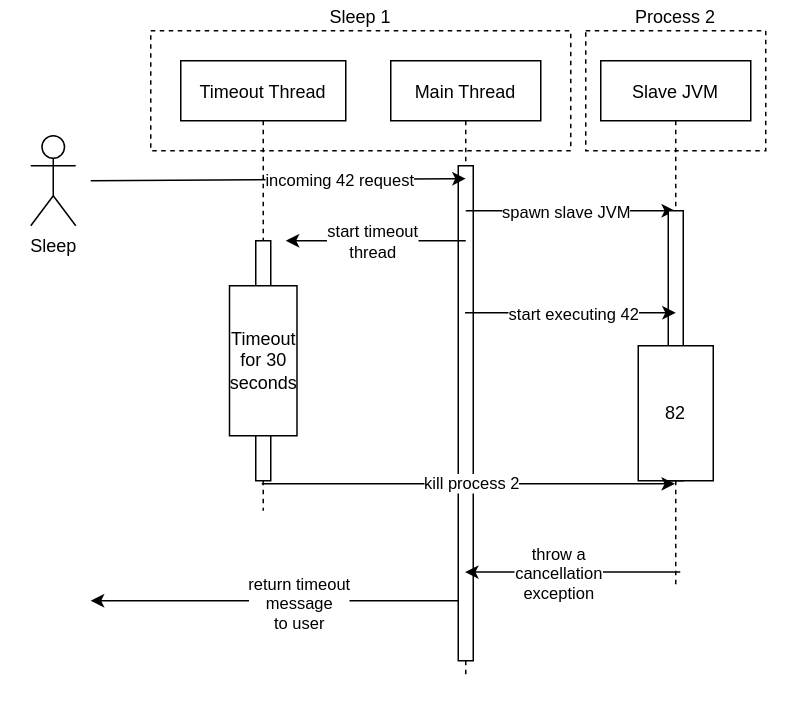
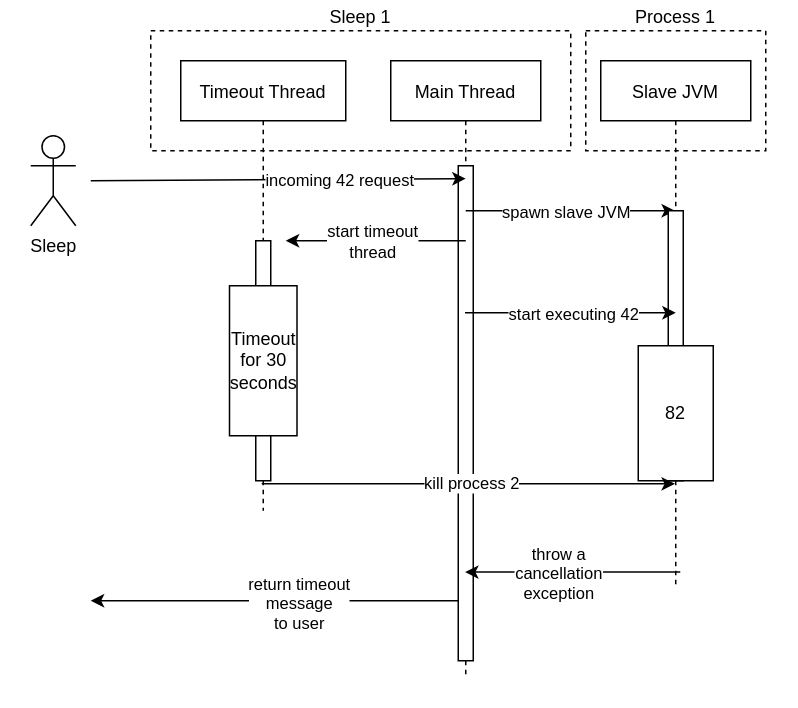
  <mxCell id="0" />
  <mxCell id="1" parent="0" />
  <mxCell id="2" value="Sleep 1" style="rounded=0;whiteSpace=wrap;html=1;dashed=1;perimeterSpacing=0;fillColor=none;labelPosition=center;verticalLabelPosition=top;align=center;verticalAlign=bottom;" vertex="1" parent="1"><mxGeometry x="100" y="20" width="280" height="80" as="geometry" /></mxCell>
  <mxCell id="3" value="Main Thread" style="shape=umlLifeline;perimeter=lifelinePerimeter;container=1;collapsible=0;recursiveResize=0;rounded=0;shadow=0;strokeWidth=1;" parent="1" vertex="1"><mxGeometry x="260" y="40" width="100" height="410" as="geometry" /></mxCell>
  <mxCell id="4" value="" style="points=[];perimeter=orthogonalPerimeter;rounded=0;shadow=0;strokeWidth=1;" parent="3" vertex="1"><mxGeometry x="45" y="70" width="10" height="330" as="geometry" /></mxCell>
  <mxCell id="5" value="" style="endArrow=classic;html=1;rounded=0;" edge="1" parent="3" target="9"><mxGeometry width="50" height="50" relative="1" as="geometry"><mxPoint x="50" y="100" as="sourcePoint" /><mxPoint x="100" y="50" as="targetPoint" /></mxGeometry></mxCell>
  <mxCell id="6" value="spawn slave JVM" style="edgeLabel;html=1;align=center;verticalAlign=middle;resizable=0;points=[];" vertex="1" connectable="0" parent="5"><mxGeometry x="0.127" y="-3" relative="1" as="geometry"><mxPoint x="-13" y="-3" as="offset" /></mxGeometry></mxCell>
  <mxCell id="7" value="" style="endArrow=classic;html=1;rounded=0;" edge="1" parent="3"><mxGeometry width="50" height="50" relative="1" as="geometry"><mxPoint x="50" y="120" as="sourcePoint" /><mxPoint x="-70" y="120" as="targetPoint" /></mxGeometry></mxCell>
  <mxCell id="8" value="start timeout&lt;br&gt;thread" style="edgeLabel;html=1;align=center;verticalAlign=middle;resizable=0;points=[];" vertex="1" connectable="0" parent="7"><mxGeometry x="0.05" y="4" relative="1" as="geometry"><mxPoint y="-4" as="offset" /></mxGeometry></mxCell>
  <mxCell id="9" value="Slave JVM" style="shape=umlLifeline;perimeter=lifelinePerimeter;container=1;collapsible=0;recursiveResize=0;rounded=0;shadow=0;strokeWidth=1;" parent="1" vertex="1"><mxGeometry x="400" y="40" width="100" height="350" as="geometry" /></mxCell>
  <mxCell id="10" value="" style="points=[];perimeter=orthogonalPerimeter;rounded=0;shadow=0;strokeWidth=1;" parent="9" vertex="1"><mxGeometry x="45" y="100" width="10" height="180" as="geometry" /></mxCell>
  <mxCell id="11" value="82" style="rounded=0;whiteSpace=wrap;html=1;" vertex="1" parent="9"><mxGeometry x="25" y="190" width="50" height="90" as="geometry" /></mxCell>
  <mxCell id="12" value="Timeout Thread" style="shape=umlLifeline;perimeter=lifelinePerimeter;container=1;collapsible=0;recursiveResize=0;rounded=0;shadow=0;strokeWidth=1;" vertex="1" parent="1"><mxGeometry x="120" y="40" width="110" height="300" as="geometry" /></mxCell>
  <mxCell id="13" value="" style="points=[];perimeter=orthogonalPerimeter;rounded=0;shadow=0;strokeWidth=1;" vertex="1" parent="12"><mxGeometry x="50" y="120" width="10" height="160" as="geometry" /></mxCell>
  <mxCell id="14" value="Timeout for 30 seconds" style="whiteSpace=wrap;html=1;" vertex="1" parent="12"><mxGeometry x="32.5" y="150" width="45" height="100" as="geometry" /></mxCell>
  <mxCell id="15" value="" style="endArrow=classic;html=1;rounded=0;entryX=0.5;entryY=0.48;entryDx=0;entryDy=0;entryPerimeter=0;" edge="1" parent="1" source="3" target="9"><mxGeometry width="50" height="50" relative="1" as="geometry"><mxPoint x="310" y="230" as="sourcePoint" /><mxPoint x="360" y="180" as="targetPoint" /></mxGeometry></mxCell>
  <mxCell id="16" value="&lt;div&gt;start executing 42&lt;/div&gt;" style="edgeLabel;html=1;align=center;verticalAlign=middle;resizable=0;points=[];" vertex="1" connectable="0" parent="15"><mxGeometry x="-0.167" y="-3" relative="1" as="geometry"><mxPoint x="13" y="-3" as="offset" /></mxGeometry></mxCell>
  <mxCell id="17" value="" style="endArrow=classic;html=1;rounded=0;exitX=0.4;exitY=1.013;exitDx=0;exitDy=0;exitPerimeter=0;" edge="1" parent="1" source="13" target="9"><mxGeometry width="50" height="50" relative="1" as="geometry"><mxPoint x="180" y="370" as="sourcePoint" /><mxPoint x="230" y="320" as="targetPoint" /></mxGeometry></mxCell>
  <mxCell id="18" value="kill process 2" style="edgeLabel;html=1;align=center;verticalAlign=middle;resizable=0;points=[];" vertex="1" connectable="0" parent="17"><mxGeometry x="0.146" relative="1" as="geometry"><mxPoint x="-19" y="-1" as="offset" /></mxGeometry></mxCell>
  <mxCell id="19" value="" style="endArrow=classic;html=1;rounded=0;exitX=0.53;exitY=0.974;exitDx=0;exitDy=0;exitPerimeter=0;" edge="1" parent="1" source="9" target="3"><mxGeometry width="50" height="50" relative="1" as="geometry"><mxPoint x="380" y="390" as="sourcePoint" /><mxPoint x="310" y="343" as="targetPoint" /></mxGeometry></mxCell>
  <mxCell id="20" value="throw a&lt;br&gt;cancellation&lt;br&gt;exception" style="edgeLabel;html=1;align=center;verticalAlign=middle;resizable=0;points=[];" vertex="1" connectable="0" parent="19"><mxGeometry x="0.149" y="1" relative="1" as="geometry"><mxPoint as="offset" /></mxGeometry></mxCell>
  <mxCell id="21" value="" style="endArrow=classic;html=1;rounded=0;" edge="1" parent="1" source="4"><mxGeometry width="50" height="50" relative="1" as="geometry"><mxPoint x="240" y="430" as="sourcePoint" /><mxPoint x="60" y="400" as="targetPoint" /></mxGeometry></mxCell>
  <mxCell id="22" value="return timeout&lt;br&gt;message&lt;br&gt;to user" style="edgeLabel;html=1;align=center;verticalAlign=middle;resizable=0;points=[];" vertex="1" connectable="0" parent="21"><mxGeometry x="-0.277" y="3" relative="1" as="geometry"><mxPoint x="-18" y="-2" as="offset" /></mxGeometry></mxCell>
  <mxCell id="23" value="" style="endArrow=classic;html=1;rounded=0;entryX=0.5;entryY=0.026;entryDx=0;entryDy=0;entryPerimeter=0;" edge="1" parent="1" target="4"><mxGeometry width="50" height="50" relative="1" as="geometry"><mxPoint x="60" y="120" as="sourcePoint" /><mxPoint x="260" y="90" as="targetPoint" /></mxGeometry></mxCell>
  <mxCell id="24" value="incoming 42 request" style="edgeLabel;html=1;align=center;verticalAlign=middle;resizable=0;points=[];" vertex="1" connectable="0" parent="23"><mxGeometry x="-0.54" y="-1" relative="1" as="geometry"><mxPoint x="107" y="-1" as="offset" /></mxGeometry></mxCell>
  <mxCell id="25" value="Sleep" style="shape=umlActor;verticalLabelPosition=bottom;verticalAlign=top;html=1;outlineConnect=0;" vertex="1" parent="1"><mxGeometry x="20" y="90" width="30" height="60" as="geometry" /></mxCell>
- <mxCell id="26" value="Process 2" style="rounded=0;whiteSpace=wrap;html=1;dashed=1;perimeterSpacing=0;fillColor=none;labelPosition=center;verticalLabelPosition=top;align=center;verticalAlign=bottom;" vertex="1" parent="1"><mxGeometry x="390" y="20" width="120" height="80" as="geometry" /></mxCell>
+ <mxCell id="26" value="Process 1" style="rounded=0;whiteSpace=wrap;html=1;dashed=1;perimeterSpacing=0;fillColor=none;labelPosition=center;verticalLabelPosition=top;align=center;verticalAlign=bottom;" vertex="1" parent="1"><mxGeometry x="390" y="20" width="120" height="80" as="geometry" /></mxCell>
